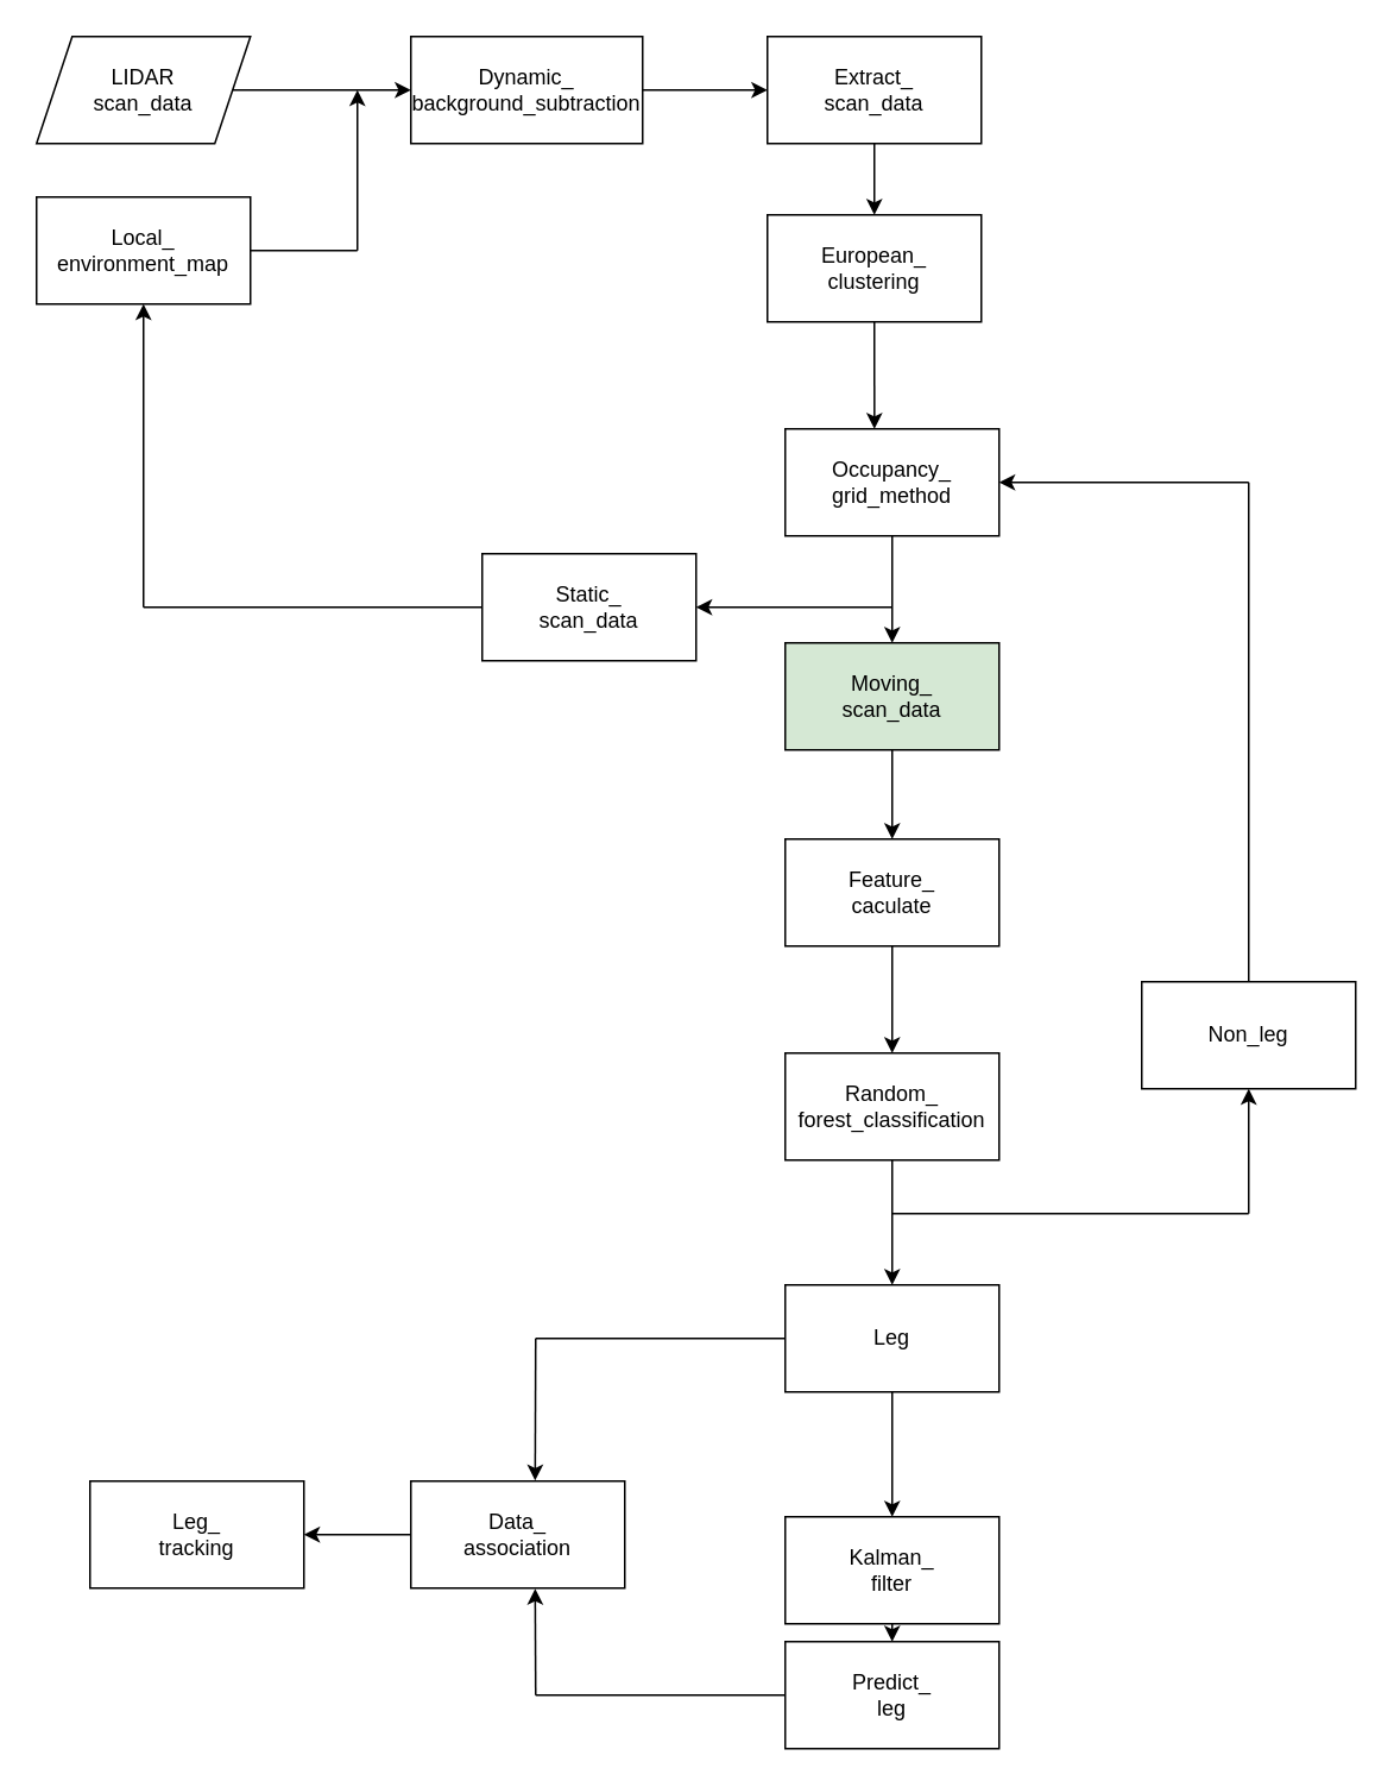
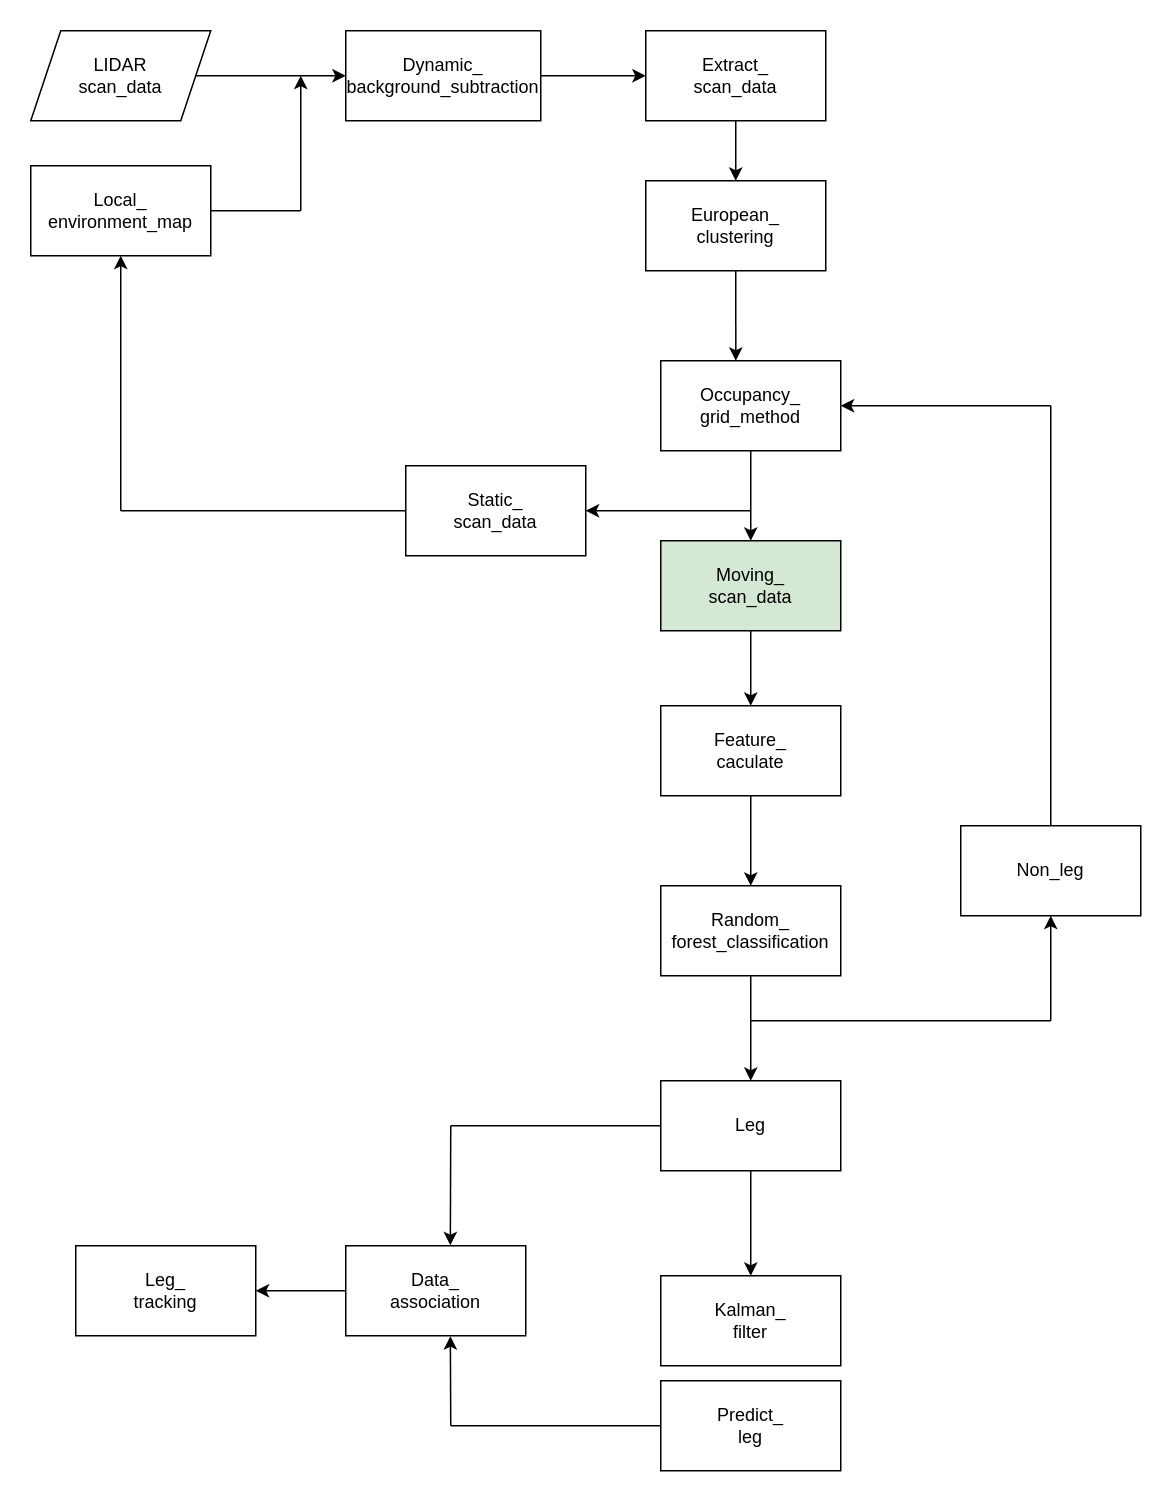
  <mxCell id="0" />
  <mxCell id="1" parent="0" />
  <mxCell id="2" value="&lt;div&gt;LIDAR&lt;/div&gt;&lt;div&gt;scan_data&lt;br&gt;&lt;/div&gt;" style="shape=parallelogram;perimeter=parallelogramPerimeter;whiteSpace=wrap;html=1;fixedSize=1;" vertex="1" parent="1"><mxGeometry x="20" y="20" width="120" height="60" as="geometry" /></mxCell>
  <mxCell id="3" value="&lt;div&gt;Local_&lt;/div&gt;&lt;div&gt;environment_map&lt;/div&gt;" style="rounded=0;whiteSpace=wrap;html=1;" vertex="1" parent="1"><mxGeometry x="20" y="110" width="120" height="60" as="geometry" /></mxCell>
  <mxCell id="4" value="" style="endArrow=classic;html=1;rounded=0;" edge="1" parent="1"><mxGeometry relative="1" as="geometry"><mxPoint x="130" y="50" as="sourcePoint" /><mxPoint x="230" y="50" as="targetPoint" /></mxGeometry></mxCell>
  <mxCell id="5" value="" style="endArrow=classic;html=1;rounded=0;" edge="1" parent="1"><mxGeometry width="50" height="50" relative="1" as="geometry"><mxPoint x="200" y="140" as="sourcePoint" /><mxPoint x="200" y="50" as="targetPoint" /></mxGeometry></mxCell>
  <mxCell id="6" value="&lt;div&gt;Dynamic_&lt;/div&gt;&lt;div&gt;background_subtraction&lt;/div&gt;" style="rounded=0;whiteSpace=wrap;html=1;" vertex="1" parent="1"><mxGeometry x="230" y="20" width="130" height="60" as="geometry" /></mxCell>
  <mxCell id="7" value="" style="endArrow=classic;html=1;rounded=0;exitX=1;exitY=0.5;exitDx=0;exitDy=0;" edge="1" parent="1" source="6"><mxGeometry width="50" height="50" relative="1" as="geometry"><mxPoint x="260" y="190" as="sourcePoint" /><mxPoint x="430" y="50" as="targetPoint" /></mxGeometry></mxCell>
  <mxCell id="8" value="&lt;div&gt;Extract_&lt;/div&gt;&lt;div&gt;scan_data&lt;br&gt;&lt;/div&gt;" style="rounded=0;whiteSpace=wrap;html=1;" vertex="1" parent="1"><mxGeometry x="430" y="20" width="120" height="60" as="geometry" /></mxCell>
  <mxCell id="9" value="" style="endArrow=classic;html=1;rounded=0;exitX=0.5;exitY=1;exitDx=0;exitDy=0;" edge="1" parent="1" source="8"><mxGeometry width="50" height="50" relative="1" as="geometry"><mxPoint x="470" y="180" as="sourcePoint" /><mxPoint x="490" y="120" as="targetPoint" /></mxGeometry></mxCell>
  <mxCell id="10" value="&lt;div&gt;Occupancy_&lt;/div&gt;&lt;div&gt;grid_method&lt;br&gt;&lt;/div&gt;" style="rounded=0;whiteSpace=wrap;html=1;" vertex="1" parent="1"><mxGeometry x="440" y="240" width="120" height="60" as="geometry" /></mxCell>
  <mxCell id="11" value="" style="endArrow=classic;html=1;rounded=0;exitX=0.5;exitY=1;exitDx=0;exitDy=0;" edge="1" parent="1" source="10"><mxGeometry width="50" height="50" relative="1" as="geometry"><mxPoint x="360" y="290" as="sourcePoint" /><mxPoint x="500" y="360" as="targetPoint" /></mxGeometry></mxCell>
  <mxCell id="12" value="&lt;div&gt;Feature_&lt;/div&gt;&lt;div&gt;caculate&lt;br&gt;&lt;/div&gt;" style="rounded=0;whiteSpace=wrap;html=1;" vertex="1" parent="1"><mxGeometry x="440" y="470" width="120" height="60" as="geometry" /></mxCell>
  <mxCell id="13" value="&lt;div&gt;Moving_&lt;/div&gt;&lt;div&gt;scan_data&lt;br&gt;&lt;/div&gt;" style="rounded=0;whiteSpace=wrap;html=1;fillColor=#d5e8d4;" vertex="1" parent="1"><mxGeometry x="440" y="360" width="120" height="60" as="geometry" /></mxCell>
  <mxCell id="14" value="" style="endArrow=classic;html=1;rounded=0;exitX=0.5;exitY=1;exitDx=0;exitDy=0;entryX=0.5;entryY=0;entryDx=0;entryDy=0;" edge="1" parent="1" source="13" target="12"><mxGeometry width="50" height="50" relative="1" as="geometry"><mxPoint x="470" y="490" as="sourcePoint" /><mxPoint x="520" y="440" as="targetPoint" /></mxGeometry></mxCell>
  <mxCell id="15" value="&lt;div&gt;Static_&lt;/div&gt;&lt;div&gt;scan_data&lt;br&gt;&lt;/div&gt;" style="rounded=0;whiteSpace=wrap;html=1;" vertex="1" parent="1"><mxGeometry x="270" y="310" width="120" height="60" as="geometry" /></mxCell>
  <mxCell id="16" value="" style="endArrow=classic;html=1;rounded=0;entryX=1;entryY=0.5;entryDx=0;entryDy=0;" edge="1" parent="1" target="15"><mxGeometry width="50" height="50" relative="1" as="geometry"><mxPoint x="500" y="340" as="sourcePoint" /><mxPoint x="330" y="360" as="targetPoint" /></mxGeometry></mxCell>
  <mxCell id="17" value="" style="endArrow=none;html=1;rounded=0;" edge="1" parent="1" source="3"><mxGeometry width="50" height="50" relative="1" as="geometry"><mxPoint x="140" y="190" as="sourcePoint" /><mxPoint x="200" y="140" as="targetPoint" /></mxGeometry></mxCell>
  <mxCell id="18" value="" style="endArrow=none;html=1;rounded=0;entryX=0;entryY=0.5;entryDx=0;entryDy=0;" edge="1" parent="1" target="15"><mxGeometry width="50" height="50" relative="1" as="geometry"><mxPoint x="80" y="340" as="sourcePoint" /><mxPoint x="250" y="300" as="targetPoint" /></mxGeometry></mxCell>
  <mxCell id="19" value="" style="endArrow=classic;html=1;rounded=0;entryX=0.5;entryY=1;entryDx=0;entryDy=0;" edge="1" parent="1" target="3"><mxGeometry width="50" height="50" relative="1" as="geometry"><mxPoint x="80" y="340" as="sourcePoint" /><mxPoint x="700" y="290" as="targetPoint" /></mxGeometry></mxCell>
  <mxCell id="20" value="" style="endArrow=classic;html=1;rounded=0;exitX=0.5;exitY=1;exitDx=0;exitDy=0;" edge="1" parent="1" source="12"><mxGeometry width="50" height="50" relative="1" as="geometry"><mxPoint x="470" y="630" as="sourcePoint" /><mxPoint x="500" y="590" as="targetPoint" /></mxGeometry></mxCell>
  <mxCell id="21" value="&lt;div&gt;Random_&lt;/div&gt;&lt;div&gt;forest_classification&lt;br&gt;&lt;/div&gt;" style="rounded=0;whiteSpace=wrap;html=1;" vertex="1" parent="1"><mxGeometry x="440" y="590" width="120" height="60" as="geometry" /></mxCell>
  <mxCell id="22" value="Leg" style="rounded=0;whiteSpace=wrap;html=1;" vertex="1" parent="1"><mxGeometry x="440" y="720" width="120" height="60" as="geometry" /></mxCell>
  <mxCell id="23" value="" style="endArrow=classic;html=1;rounded=0;entryX=0.5;entryY=0;entryDx=0;entryDy=0;exitX=0.5;exitY=1;exitDx=0;exitDy=0;" edge="1" parent="1" source="21" target="22"><mxGeometry width="50" height="50" relative="1" as="geometry"><mxPoint x="470" y="700" as="sourcePoint" /><mxPoint x="520" y="650" as="targetPoint" /></mxGeometry></mxCell>
  <mxCell id="24" value="Non_leg" style="rounded=0;whiteSpace=wrap;html=1;" vertex="1" parent="1"><mxGeometry x="640" y="550" width="120" height="60" as="geometry" /></mxCell>
  <mxCell id="25" value="" style="endArrow=none;html=1;rounded=0;" edge="1" parent="1"><mxGeometry width="50" height="50" relative="1" as="geometry"><mxPoint x="500" y="680" as="sourcePoint" /><mxPoint x="700" y="680" as="targetPoint" /></mxGeometry></mxCell>
  <mxCell id="26" value="" style="endArrow=classic;html=1;rounded=0;entryX=0.5;entryY=1;entryDx=0;entryDy=0;" edge="1" parent="1" target="24"><mxGeometry width="50" height="50" relative="1" as="geometry"><mxPoint x="700" y="680" as="sourcePoint" /><mxPoint x="710" y="450" as="targetPoint" /></mxGeometry></mxCell>
  <mxCell id="27" value="" style="endArrow=none;html=1;rounded=0;exitX=0.5;exitY=0;exitDx=0;exitDy=0;" edge="1" parent="1" source="24"><mxGeometry width="50" height="50" relative="1" as="geometry"><mxPoint x="660" y="500" as="sourcePoint" /><mxPoint x="700" y="270" as="targetPoint" /></mxGeometry></mxCell>
  <mxCell id="28" value="" style="endArrow=classic;html=1;rounded=0;entryX=1;entryY=0.5;entryDx=0;entryDy=0;" edge="1" parent="1" target="10"><mxGeometry width="50" height="50" relative="1" as="geometry"><mxPoint x="700" y="270" as="sourcePoint" /><mxPoint x="710" y="450" as="targetPoint" /></mxGeometry></mxCell>
  <mxCell id="29" value="&lt;div&gt;Kalman_&lt;/div&gt;&lt;div&gt;filter&lt;br&gt;&lt;/div&gt;" style="rounded=0;whiteSpace=wrap;html=1;" vertex="1" parent="1"><mxGeometry x="440" y="850" width="120" height="60" as="geometry" /></mxCell>
  <mxCell id="30" value="" style="endArrow=classic;html=1;rounded=0;exitX=0.5;exitY=1;exitDx=0;exitDy=0;entryX=0.5;entryY=0;entryDx=0;entryDy=0;" edge="1" parent="1" source="22" target="29"><mxGeometry width="50" height="50" relative="1" as="geometry"><mxPoint x="660" y="710" as="sourcePoint" /><mxPoint x="710" y="660" as="targetPoint" /></mxGeometry></mxCell>
  <mxCell id="31" value="&lt;div&gt;Predict_&lt;/div&gt;&lt;div&gt;leg&lt;br&gt;&lt;/div&gt;" style="rounded=0;whiteSpace=wrap;html=1;" vertex="1" parent="1"><mxGeometry x="440" y="920" width="120" height="60" as="geometry" /></mxCell>
- <mxCell id="32" value="" style="endArrow=classic;html=1;rounded=0;entryX=0.5;entryY=0;entryDx=0;entryDy=0;exitX=0.5;exitY=1;exitDx=0;exitDy=0;" edge="1" parent="1" source="29" target="31"><mxGeometry width="50" height="50" relative="1" as="geometry"><mxPoint x="480" y="920" as="sourcePoint" /><mxPoint x="530" y="870" as="targetPoint" /></mxGeometry></mxCell>
  <mxCell id="33" value="" style="endArrow=none;html=1;rounded=0;exitX=0;exitY=0.5;exitDx=0;exitDy=0;" edge="1" parent="1" source="22"><mxGeometry width="50" height="50" relative="1" as="geometry"><mxPoint x="660" y="660" as="sourcePoint" /><mxPoint x="300" y="750" as="targetPoint" /></mxGeometry></mxCell>
  <mxCell id="34" value="" style="endArrow=none;html=1;rounded=0;entryX=0;entryY=0.5;entryDx=0;entryDy=0;" edge="1" parent="1" target="31"><mxGeometry width="50" height="50" relative="1" as="geometry"><mxPoint x="300" y="950" as="sourcePoint" /><mxPoint x="380" y="870" as="targetPoint" /></mxGeometry></mxCell>
  <mxCell id="35" value="" style="endArrow=classic;html=1;rounded=0;entryX=0.581;entryY=-0.005;entryDx=0;entryDy=0;entryPerimeter=0;" edge="1" parent="1" target="37"><mxGeometry width="50" height="50" relative="1" as="geometry"><mxPoint x="300" y="750" as="sourcePoint" /><mxPoint x="300" y="770" as="targetPoint" /></mxGeometry></mxCell>
  <mxCell id="36" value="" style="endArrow=classic;html=1;rounded=0;entryX=0.581;entryY=1.005;entryDx=0;entryDy=0;entryPerimeter=0;" edge="1" parent="1" target="37"><mxGeometry x="0.72" y="-20" width="50" height="50" relative="1" as="geometry"><mxPoint x="300" y="950" as="sourcePoint" /><mxPoint x="300" y="820" as="targetPoint" /><mxPoint y="1" as="offset" /></mxGeometry></mxCell>
  <mxCell id="37" value="&lt;div&gt;Data_&lt;/div&gt;&lt;div&gt;association&lt;br&gt;&lt;/div&gt;" style="rounded=0;whiteSpace=wrap;html=1;" vertex="1" parent="1"><mxGeometry x="230" y="830" width="120" height="60" as="geometry" /></mxCell>
  <mxCell id="38" value="&lt;div&gt;Leg_&lt;/div&gt;&lt;div&gt;tracking&lt;br&gt;&lt;/div&gt;" style="rounded=0;whiteSpace=wrap;html=1;" vertex="1" parent="1"><mxGeometry x="50" y="830" width="120" height="60" as="geometry" /></mxCell>
  <mxCell id="39" value="" style="endArrow=classic;html=1;rounded=0;entryX=1;entryY=0.5;entryDx=0;entryDy=0;exitX=0;exitY=0.5;exitDx=0;exitDy=0;" edge="1" parent="1" source="37" target="38"><mxGeometry width="50" height="50" relative="1" as="geometry"><mxPoint x="170" y="700" as="sourcePoint" /><mxPoint x="240.711" y="810" as="targetPoint" /></mxGeometry></mxCell>
  <mxCell id="40" value="&lt;div&gt;European_&lt;/div&gt;&lt;div&gt;clustering&lt;/div&gt;" style="rounded=0;whiteSpace=wrap;html=1;" vertex="1" parent="1"><mxGeometry x="430" y="120" width="120" height="60" as="geometry" /></mxCell>
  <mxCell id="41" value="" style="endArrow=classic;html=1;rounded=0;exitX=0.5;exitY=1;exitDx=0;exitDy=0;entryX=0.417;entryY=0;entryDx=0;entryDy=0;entryPerimeter=0;" edge="1" parent="1" source="40" target="10"><mxGeometry width="50" height="50" relative="1" as="geometry"><mxPoint x="670" y="540" as="sourcePoint" /><mxPoint x="720" y="490" as="targetPoint" /></mxGeometry></mxCell>
